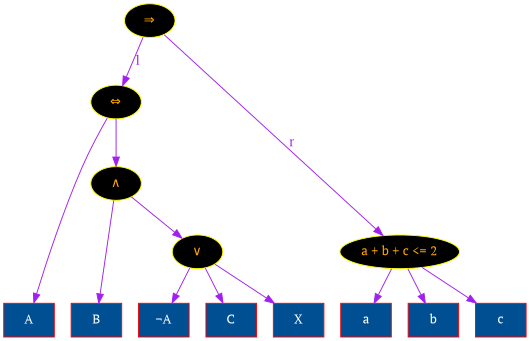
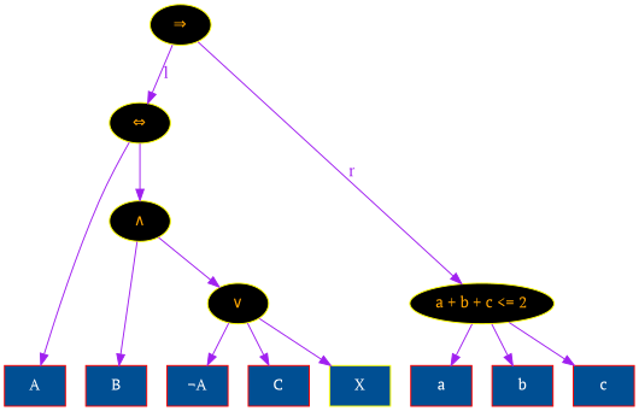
  digraph {
    fontname="PT Serif"
    node [color=red fillcolor="#004f93" fontcolor=white shape=box style=filled fontname="PT Serif"]
    edge [color=purple fontcolor=purple fontname="PT Serif"]
    n1 [label=A]
    n2 [label="¬A"]
    n3 [label=B]
    n4 [label=C]
-   n5 [label=X]
+   n5 [color=yellow label=X]
    n6 [label=a]
    n7 [label=b]
    n8 [label=c]
    n9 [color=yellow fillcolor=black fontcolor=orange label="∨" shape=""]
    n10 [color=yellow fillcolor=black fontcolor=orange label="∧" shape=""]
    n11 [color=yellow fillcolor=black fontcolor=orange label="⇔" shape=""]
    n12 [color=yellow fillcolor=black fontcolor=orange label="a + b + c <= 2" shape=""]
    n13 [color=yellow fillcolor=black fontcolor=orange label="⇒" shape=""]
    subgraph sub_1 {
      rank=same
      n1
      n2
      n3
      n4
      n5
      n6
      n7
      n8
    }
    n9 -> n2
    n9 -> n4
    n9 -> n5
    n10 -> n3
    n10 -> n9
    n11 -> n1
    n11 -> n10
    n12 -> n6
    n12 -> n7
    n12 -> n8
    n13 -> n11 [label=l]
    n13 -> n12 [label=r]
  }
